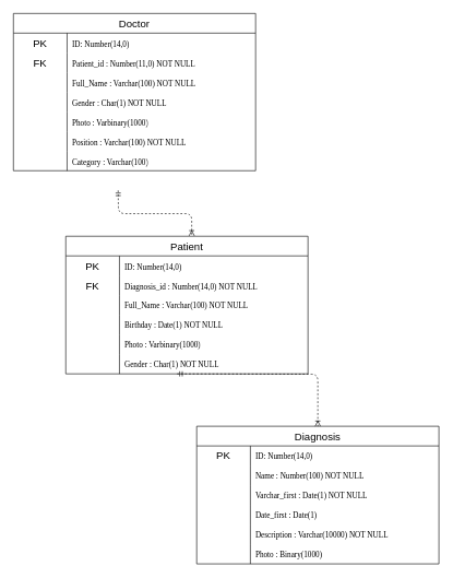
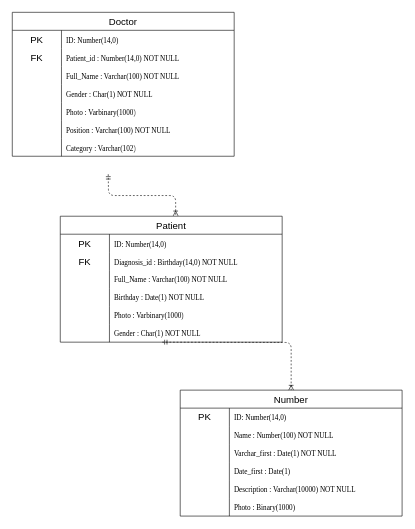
  <mxCell id="0" />
  <mxCell id="1" parent="0" />
  <mxCell id="2" value="Doctor" style="shape=table;startSize=30;container=1;collapsible=0;childLayout=tableLayout;fixedRows=1;rowLines=0;fontStyle=0;strokeColor=default;fontSize=16;" parent="1" vertex="1"><mxGeometry x="20" y="20" width="370" height="240" as="geometry" /></mxCell>
  <mxCell id="3" value="" style="shape=tableRow;horizontal=0;startSize=0;swimlaneHead=0;swimlaneBody=0;top=0;left=0;bottom=0;right=0;collapsible=0;dropTarget=0;fillColor=none;points=[[0,0.5],[1,0.5]];portConstraint=eastwest;strokeColor=inherit;fontSize=16;" parent="2" vertex="1"><mxGeometry y="30" width="370" height="30" as="geometry" /></mxCell>
  <mxCell id="4" value="PK" style="shape=partialRectangle;html=1;whiteSpace=wrap;connectable=0;fillColor=none;top=0;left=0;bottom=0;right=0;overflow=hidden;pointerEvents=1;strokeColor=inherit;fontSize=16;" parent="3" vertex="1"><mxGeometry width="82" height="30" as="geometry"><mxRectangle width="82" height="30" as="alternateBounds" /></mxGeometry></mxCell>
  <mxCell id="5" value="&lt;span style=&quot;font-family: Verdana; font-size: 12px; text-wrap: nowrap;&quot;&gt;ID: Number(14,0)&lt;/span&gt;" style="shape=partialRectangle;html=1;whiteSpace=wrap;connectable=0;fillColor=none;top=0;left=0;bottom=0;right=0;align=left;spacingLeft=6;overflow=hidden;strokeColor=inherit;fontSize=16;" parent="3" vertex="1"><mxGeometry x="82" width="288" height="30" as="geometry"><mxRectangle width="288" height="30" as="alternateBounds" /></mxGeometry></mxCell>
  <mxCell id="6" value="" style="shape=tableRow;horizontal=0;startSize=0;swimlaneHead=0;swimlaneBody=0;top=0;left=0;bottom=0;right=0;collapsible=0;dropTarget=0;fillColor=none;points=[[0,0.5],[1,0.5]];portConstraint=eastwest;strokeColor=inherit;fontSize=16;" parent="2" vertex="1"><mxGeometry y="60" width="370" height="30" as="geometry" /></mxCell>
  <mxCell id="7" value="FK" style="shape=partialRectangle;html=1;whiteSpace=wrap;connectable=0;fillColor=none;top=0;left=0;bottom=0;right=0;overflow=hidden;strokeColor=inherit;fontSize=16;" parent="6" vertex="1"><mxGeometry width="82" height="30" as="geometry"><mxRectangle width="82" height="30" as="alternateBounds" /></mxGeometry></mxCell>
- <mxCell id="8" value="&lt;span style=&quot;font-family: Verdana; font-size: 12px; text-wrap: nowrap;&quot;&gt;Patient_id : Number(11,0) NOT NULL&lt;/span&gt;" style="shape=partialRectangle;html=1;whiteSpace=wrap;connectable=0;fillColor=none;top=0;left=0;bottom=0;right=0;align=left;spacingLeft=6;overflow=hidden;strokeColor=inherit;fontSize=16;" parent="6" vertex="1"><mxGeometry x="82" width="288" height="30" as="geometry"><mxRectangle width="288" height="30" as="alternateBounds" /></mxGeometry></mxCell>
+ <mxCell id="8" value="&lt;span style=&quot;font-family: Verdana; font-size: 12px; text-wrap: nowrap;&quot;&gt;Patient_id : Number(14,0) NOT NULL&lt;/span&gt;" style="shape=partialRectangle;html=1;whiteSpace=wrap;connectable=0;fillColor=none;top=0;left=0;bottom=0;right=0;align=left;spacingLeft=6;overflow=hidden;strokeColor=inherit;fontSize=16;" parent="6" vertex="1"><mxGeometry x="82" width="288" height="30" as="geometry"><mxRectangle width="288" height="30" as="alternateBounds" /></mxGeometry></mxCell>
  <mxCell id="9" value="" style="shape=tableRow;horizontal=0;startSize=0;swimlaneHead=0;swimlaneBody=0;top=0;left=0;bottom=0;right=0;collapsible=0;dropTarget=0;fillColor=none;points=[[0,0.5],[1,0.5]];portConstraint=eastwest;strokeColor=inherit;fontSize=16;" parent="2" vertex="1"><mxGeometry y="90" width="370" height="30" as="geometry" /></mxCell>
  <mxCell id="10" value="" style="shape=partialRectangle;html=1;whiteSpace=wrap;connectable=0;fillColor=none;top=0;left=0;bottom=0;right=0;overflow=hidden;strokeColor=inherit;fontSize=16;" parent="9" vertex="1"><mxGeometry width="82" height="30" as="geometry"><mxRectangle width="82" height="30" as="alternateBounds" /></mxGeometry></mxCell>
  <mxCell id="11" value="&lt;span style=&quot;font-family: Verdana; font-size: 12px; text-wrap: nowrap;&quot;&gt;Full_Name : Varchar(100) NOT NULL&lt;/span&gt;" style="shape=partialRectangle;html=1;whiteSpace=wrap;connectable=0;fillColor=none;top=0;left=0;bottom=0;right=0;align=left;spacingLeft=6;overflow=hidden;strokeColor=inherit;fontSize=16;" parent="9" vertex="1"><mxGeometry x="82" width="288" height="30" as="geometry"><mxRectangle width="288" height="30" as="alternateBounds" /></mxGeometry></mxCell>
  <mxCell id="12" value="" style="shape=tableRow;horizontal=0;startSize=0;swimlaneHead=0;swimlaneBody=0;top=0;left=0;bottom=0;right=0;collapsible=0;dropTarget=0;fillColor=none;points=[[0,0.5],[1,0.5]];portConstraint=eastwest;strokeColor=inherit;fontSize=16;" parent="2" vertex="1"><mxGeometry y="120" width="370" height="30" as="geometry" /></mxCell>
  <mxCell id="13" value="" style="shape=partialRectangle;html=1;whiteSpace=wrap;connectable=0;fillColor=none;top=0;left=0;bottom=0;right=0;overflow=hidden;strokeColor=inherit;fontSize=16;" parent="12" vertex="1"><mxGeometry width="82" height="30" as="geometry"><mxRectangle width="82" height="30" as="alternateBounds" /></mxGeometry></mxCell>
  <mxCell id="14" value="&lt;span style=&quot;font-family: Verdana; font-size: 12px; text-wrap: nowrap;&quot;&gt;Gender : Char(1) NOT NULL&lt;/span&gt;" style="shape=partialRectangle;html=1;whiteSpace=wrap;connectable=0;fillColor=none;top=0;left=0;bottom=0;right=0;align=left;spacingLeft=6;overflow=hidden;strokeColor=inherit;fontSize=16;" parent="12" vertex="1"><mxGeometry x="82" width="288" height="30" as="geometry"><mxRectangle width="288" height="30" as="alternateBounds" /></mxGeometry></mxCell>
  <mxCell id="15" value="" style="shape=tableRow;horizontal=0;startSize=0;swimlaneHead=0;swimlaneBody=0;top=0;left=0;bottom=0;right=0;collapsible=0;dropTarget=0;fillColor=none;points=[[0,0.5],[1,0.5]];portConstraint=eastwest;strokeColor=inherit;fontSize=16;" parent="2" vertex="1"><mxGeometry y="150" width="370" height="30" as="geometry" /></mxCell>
  <mxCell id="16" value="" style="shape=partialRectangle;html=1;whiteSpace=wrap;connectable=0;fillColor=none;top=0;left=0;bottom=0;right=0;overflow=hidden;strokeColor=inherit;fontSize=16;" parent="15" vertex="1"><mxGeometry width="82" height="30" as="geometry"><mxRectangle width="82" height="30" as="alternateBounds" /></mxGeometry></mxCell>
  <mxCell id="17" value="&lt;span style=&quot;font-family: Verdana; font-size: 12px; text-wrap: nowrap;&quot;&gt;Photo : Varbinary(1000)&lt;/span&gt;" style="shape=partialRectangle;html=1;whiteSpace=wrap;connectable=0;fillColor=none;top=0;left=0;bottom=0;right=0;align=left;spacingLeft=6;overflow=hidden;strokeColor=inherit;fontSize=16;" parent="15" vertex="1"><mxGeometry x="82" width="288" height="30" as="geometry"><mxRectangle width="288" height="30" as="alternateBounds" /></mxGeometry></mxCell>
  <mxCell id="18" value="" style="shape=tableRow;horizontal=0;startSize=0;swimlaneHead=0;swimlaneBody=0;top=0;left=0;bottom=0;right=0;collapsible=0;dropTarget=0;fillColor=none;points=[[0,0.5],[1,0.5]];portConstraint=eastwest;strokeColor=inherit;fontSize=16;" parent="2" vertex="1"><mxGeometry y="180" width="370" height="30" as="geometry" /></mxCell>
  <mxCell id="19" value="" style="shape=partialRectangle;html=1;whiteSpace=wrap;connectable=0;fillColor=none;top=0;left=0;bottom=0;right=0;overflow=hidden;strokeColor=inherit;fontSize=16;" parent="18" vertex="1"><mxGeometry width="82" height="30" as="geometry"><mxRectangle width="82" height="30" as="alternateBounds" /></mxGeometry></mxCell>
  <mxCell id="20" value="&lt;span style=&quot;font-family: Verdana; font-size: 12px; text-wrap: nowrap;&quot;&gt;Position : Varchar(100) NOT NULL&lt;/span&gt;" style="shape=partialRectangle;html=1;whiteSpace=wrap;connectable=0;fillColor=none;top=0;left=0;bottom=0;right=0;align=left;spacingLeft=6;overflow=hidden;strokeColor=inherit;fontSize=16;" parent="18" vertex="1"><mxGeometry x="82" width="288" height="30" as="geometry"><mxRectangle width="288" height="30" as="alternateBounds" /></mxGeometry></mxCell>
  <mxCell id="21" value="" style="shape=tableRow;horizontal=0;startSize=0;swimlaneHead=0;swimlaneBody=0;top=0;left=0;bottom=0;right=0;collapsible=0;dropTarget=0;fillColor=none;points=[[0,0.5],[1,0.5]];portConstraint=eastwest;strokeColor=inherit;fontSize=16;" vertex="1" parent="2"><mxGeometry y="210" width="370" height="30" as="geometry" /></mxCell>
  <mxCell id="22" value="" style="shape=partialRectangle;html=1;whiteSpace=wrap;connectable=0;fillColor=none;top=0;left=0;bottom=0;right=0;overflow=hidden;strokeColor=inherit;fontSize=16;" vertex="1" parent="21"><mxGeometry width="82" height="30" as="geometry"><mxRectangle width="82" height="30" as="alternateBounds" /></mxGeometry></mxCell>
- <mxCell id="23" value="&lt;span style=&quot;font-family: Verdana; font-size: 12px; text-wrap: nowrap;&quot;&gt;Category : Varchar(100)&lt;/span&gt;" style="shape=partialRectangle;html=1;whiteSpace=wrap;connectable=0;fillColor=none;top=0;left=0;bottom=0;right=0;align=left;spacingLeft=6;overflow=hidden;strokeColor=inherit;fontSize=16;" vertex="1" parent="21"><mxGeometry x="82" width="288" height="30" as="geometry"><mxRectangle width="288" height="30" as="alternateBounds" /></mxGeometry></mxCell>
+ <mxCell id="23" value="&lt;span style=&quot;font-family: Verdana; font-size: 12px; text-wrap: nowrap;&quot;&gt;Category : Varchar(102)&lt;/span&gt;" style="shape=partialRectangle;html=1;whiteSpace=wrap;connectable=0;fillColor=none;top=0;left=0;bottom=0;right=0;align=left;spacingLeft=6;overflow=hidden;strokeColor=inherit;fontSize=16;" vertex="1" parent="21"><mxGeometry x="82" width="288" height="30" as="geometry"><mxRectangle width="288" height="30" as="alternateBounds" /></mxGeometry></mxCell>
  <mxCell id="24" value="Patient" style="shape=table;startSize=30;container=1;collapsible=0;childLayout=tableLayout;fixedRows=1;rowLines=0;fontStyle=0;strokeColor=default;fontSize=16;" parent="1" vertex="1"><mxGeometry x="100" y="360" width="370" height="210" as="geometry" /></mxCell>
  <mxCell id="25" value="" style="shape=tableRow;horizontal=0;startSize=0;swimlaneHead=0;swimlaneBody=0;top=0;left=0;bottom=0;right=0;collapsible=0;dropTarget=0;fillColor=none;points=[[0,0.5],[1,0.5]];portConstraint=eastwest;strokeColor=inherit;fontSize=16;" parent="24" vertex="1"><mxGeometry y="30" width="370" height="30" as="geometry" /></mxCell>
  <mxCell id="26" value="PK" style="shape=partialRectangle;html=1;whiteSpace=wrap;connectable=0;fillColor=none;top=0;left=0;bottom=0;right=0;overflow=hidden;pointerEvents=1;strokeColor=inherit;fontSize=16;" parent="25" vertex="1"><mxGeometry width="82" height="30" as="geometry"><mxRectangle width="82" height="30" as="alternateBounds" /></mxGeometry></mxCell>
  <mxCell id="27" value="&lt;span style=&quot;font-family: Verdana; font-size: 12px; text-wrap: nowrap;&quot;&gt;ID: Number(14,0)&lt;/span&gt;" style="shape=partialRectangle;html=1;whiteSpace=wrap;connectable=0;fillColor=none;top=0;left=0;bottom=0;right=0;align=left;spacingLeft=6;overflow=hidden;strokeColor=inherit;fontSize=16;" parent="25" vertex="1"><mxGeometry x="82" width="288" height="30" as="geometry"><mxRectangle width="288" height="30" as="alternateBounds" /></mxGeometry></mxCell>
  <mxCell id="28" value="" style="shape=tableRow;horizontal=0;startSize=0;swimlaneHead=0;swimlaneBody=0;top=0;left=0;bottom=0;right=0;collapsible=0;dropTarget=0;fillColor=none;points=[[0,0.5],[1,0.5]];portConstraint=eastwest;strokeColor=inherit;fontSize=16;" parent="24" vertex="1"><mxGeometry y="60" width="370" height="30" as="geometry" /></mxCell>
  <mxCell id="29" value="FK" style="shape=partialRectangle;html=1;whiteSpace=wrap;connectable=0;fillColor=none;top=0;left=0;bottom=0;right=0;overflow=hidden;strokeColor=inherit;fontSize=16;" parent="28" vertex="1"><mxGeometry width="82" height="30" as="geometry"><mxRectangle width="82" height="30" as="alternateBounds" /></mxGeometry></mxCell>
- <mxCell id="30" value="&lt;span style=&quot;font-family: Verdana; font-size: 12px; text-wrap: nowrap;&quot;&gt;Diagnosis_id : Number(14,0) NOT NULL&lt;/span&gt;" style="shape=partialRectangle;html=1;whiteSpace=wrap;connectable=0;fillColor=none;top=0;left=0;bottom=0;right=0;align=left;spacingLeft=6;overflow=hidden;strokeColor=inherit;fontSize=16;" parent="28" vertex="1"><mxGeometry x="82" width="288" height="30" as="geometry"><mxRectangle width="288" height="30" as="alternateBounds" /></mxGeometry></mxCell>
+ <mxCell id="30" value="&lt;span style=&quot;font-family: Verdana; font-size: 12px; text-wrap: nowrap;&quot;&gt;Diagnosis_id : Birthday(14,0) NOT NULL&lt;/span&gt;" style="shape=partialRectangle;html=1;whiteSpace=wrap;connectable=0;fillColor=none;top=0;left=0;bottom=0;right=0;align=left;spacingLeft=6;overflow=hidden;strokeColor=inherit;fontSize=16;" parent="28" vertex="1"><mxGeometry x="82" width="288" height="30" as="geometry"><mxRectangle width="288" height="30" as="alternateBounds" /></mxGeometry></mxCell>
  <mxCell id="31" value="" style="shape=tableRow;horizontal=0;startSize=0;swimlaneHead=0;swimlaneBody=0;top=0;left=0;bottom=0;right=0;collapsible=0;dropTarget=0;fillColor=none;points=[[0,0.5],[1,0.5]];portConstraint=eastwest;strokeColor=inherit;fontSize=16;" parent="24" vertex="1"><mxGeometry y="90" width="370" height="30" as="geometry" /></mxCell>
  <mxCell id="32" value="" style="shape=partialRectangle;html=1;whiteSpace=wrap;connectable=0;fillColor=none;top=0;left=0;bottom=0;right=0;overflow=hidden;strokeColor=inherit;fontSize=16;" parent="31" vertex="1"><mxGeometry width="82" height="30" as="geometry"><mxRectangle width="82" height="30" as="alternateBounds" /></mxGeometry></mxCell>
  <mxCell id="33" value="&lt;span style=&quot;font-family: Verdana; font-size: 12px; text-wrap: nowrap;&quot;&gt;Full_Name : Varchar(100) NOT NULL&lt;/span&gt;" style="shape=partialRectangle;html=1;whiteSpace=wrap;connectable=0;fillColor=none;top=0;left=0;bottom=0;right=0;align=left;spacingLeft=6;overflow=hidden;strokeColor=inherit;fontSize=16;" parent="31" vertex="1"><mxGeometry x="82" width="288" height="30" as="geometry"><mxRectangle width="288" height="30" as="alternateBounds" /></mxGeometry></mxCell>
  <mxCell id="34" value="" style="shape=tableRow;horizontal=0;startSize=0;swimlaneHead=0;swimlaneBody=0;top=0;left=0;bottom=0;right=0;collapsible=0;dropTarget=0;fillColor=none;points=[[0,0.5],[1,0.5]];portConstraint=eastwest;strokeColor=inherit;fontSize=16;" parent="24" vertex="1"><mxGeometry y="120" width="370" height="30" as="geometry" /></mxCell>
  <mxCell id="35" value="" style="shape=partialRectangle;html=1;whiteSpace=wrap;connectable=0;fillColor=none;top=0;left=0;bottom=0;right=0;overflow=hidden;strokeColor=inherit;fontSize=16;" parent="34" vertex="1"><mxGeometry width="82" height="30" as="geometry"><mxRectangle width="82" height="30" as="alternateBounds" /></mxGeometry></mxCell>
  <mxCell id="36" value="&lt;span style=&quot;font-family: Verdana; font-size: 12px; text-wrap: nowrap;&quot;&gt;Birthday : Date(1) NOT NULL&lt;/span&gt;" style="shape=partialRectangle;html=1;whiteSpace=wrap;connectable=0;fillColor=none;top=0;left=0;bottom=0;right=0;align=left;spacingLeft=6;overflow=hidden;strokeColor=inherit;fontSize=16;" parent="34" vertex="1"><mxGeometry x="82" width="288" height="30" as="geometry"><mxRectangle width="288" height="30" as="alternateBounds" /></mxGeometry></mxCell>
  <mxCell id="37" value="" style="shape=tableRow;horizontal=0;startSize=0;swimlaneHead=0;swimlaneBody=0;top=0;left=0;bottom=0;right=0;collapsible=0;dropTarget=0;fillColor=none;points=[[0,0.5],[1,0.5]];portConstraint=eastwest;strokeColor=inherit;fontSize=16;" parent="24" vertex="1"><mxGeometry y="150" width="370" height="30" as="geometry" /></mxCell>
  <mxCell id="38" value="" style="shape=partialRectangle;html=1;whiteSpace=wrap;connectable=0;fillColor=none;top=0;left=0;bottom=0;right=0;overflow=hidden;strokeColor=inherit;fontSize=16;" parent="37" vertex="1"><mxGeometry width="82" height="30" as="geometry"><mxRectangle width="82" height="30" as="alternateBounds" /></mxGeometry></mxCell>
  <mxCell id="39" value="&lt;span style=&quot;font-family: Verdana; font-size: 12px; text-wrap: nowrap;&quot;&gt;Photo : Varbinary(1000)&lt;/span&gt;" style="shape=partialRectangle;html=1;whiteSpace=wrap;connectable=0;fillColor=none;top=0;left=0;bottom=0;right=0;align=left;spacingLeft=6;overflow=hidden;strokeColor=inherit;fontSize=16;" parent="37" vertex="1"><mxGeometry x="82" width="288" height="30" as="geometry"><mxRectangle width="288" height="30" as="alternateBounds" /></mxGeometry></mxCell>
  <mxCell id="40" value="" style="shape=tableRow;horizontal=0;startSize=0;swimlaneHead=0;swimlaneBody=0;top=0;left=0;bottom=0;right=0;collapsible=0;dropTarget=0;fillColor=none;points=[[0,0.5],[1,0.5]];portConstraint=eastwest;strokeColor=inherit;fontSize=16;" parent="24" vertex="1"><mxGeometry y="180" width="370" height="30" as="geometry" /></mxCell>
  <mxCell id="41" value="" style="shape=partialRectangle;html=1;whiteSpace=wrap;connectable=0;fillColor=none;top=0;left=0;bottom=0;right=0;overflow=hidden;strokeColor=inherit;fontSize=16;" parent="40" vertex="1"><mxGeometry width="82" height="30" as="geometry"><mxRectangle width="82" height="30" as="alternateBounds" /></mxGeometry></mxCell>
  <mxCell id="42" value="&lt;span style=&quot;font-family: Verdana; font-size: 12px; text-wrap: nowrap;&quot;&gt;Gender : Char(1) NOT NULL&lt;/span&gt;" style="shape=partialRectangle;html=1;whiteSpace=wrap;connectable=0;fillColor=none;top=0;left=0;bottom=0;right=0;align=left;spacingLeft=6;overflow=hidden;strokeColor=inherit;fontSize=16;" parent="40" vertex="1"><mxGeometry x="82" width="288" height="30" as="geometry"><mxRectangle width="288" height="30" as="alternateBounds" /></mxGeometry></mxCell>
- <mxCell id="43" value="Diagnosis" style="shape=table;startSize=30;container=1;collapsible=0;childLayout=tableLayout;fixedRows=1;rowLines=0;fontStyle=0;strokeColor=default;fontSize=16;" parent="1" vertex="1"><mxGeometry x="300" y="650" width="370" height="210" as="geometry" /></mxCell>
+ <mxCell id="43" value="Number" style="shape=table;startSize=30;container=1;collapsible=0;childLayout=tableLayout;fixedRows=1;rowLines=0;fontStyle=0;strokeColor=default;fontSize=16;" parent="1" vertex="1"><mxGeometry x="300" y="650" width="370" height="210" as="geometry" /></mxCell>
  <mxCell id="44" value="" style="shape=tableRow;horizontal=0;startSize=0;swimlaneHead=0;swimlaneBody=0;top=0;left=0;bottom=0;right=0;collapsible=0;dropTarget=0;fillColor=none;points=[[0,0.5],[1,0.5]];portConstraint=eastwest;strokeColor=inherit;fontSize=16;" parent="43" vertex="1"><mxGeometry y="30" width="370" height="30" as="geometry" /></mxCell>
  <mxCell id="45" value="PK" style="shape=partialRectangle;html=1;whiteSpace=wrap;connectable=0;fillColor=none;top=0;left=0;bottom=0;right=0;overflow=hidden;pointerEvents=1;strokeColor=inherit;fontSize=16;" parent="44" vertex="1"><mxGeometry width="82" height="30" as="geometry"><mxRectangle width="82" height="30" as="alternateBounds" /></mxGeometry></mxCell>
  <mxCell id="46" value="&lt;span style=&quot;font-family: Verdana; font-size: 12px; text-wrap: nowrap;&quot;&gt;ID: Number(14,0)&lt;/span&gt;" style="shape=partialRectangle;html=1;whiteSpace=wrap;connectable=0;fillColor=none;top=0;left=0;bottom=0;right=0;align=left;spacingLeft=6;overflow=hidden;strokeColor=inherit;fontSize=16;" parent="44" vertex="1"><mxGeometry x="82" width="288" height="30" as="geometry"><mxRectangle width="288" height="30" as="alternateBounds" /></mxGeometry></mxCell>
  <mxCell id="47" value="" style="shape=tableRow;horizontal=0;startSize=0;swimlaneHead=0;swimlaneBody=0;top=0;left=0;bottom=0;right=0;collapsible=0;dropTarget=0;fillColor=none;points=[[0,0.5],[1,0.5]];portConstraint=eastwest;strokeColor=inherit;fontSize=16;" parent="43" vertex="1"><mxGeometry y="60" width="370" height="30" as="geometry" /></mxCell>
  <mxCell id="48" value="" style="shape=partialRectangle;html=1;whiteSpace=wrap;connectable=0;fillColor=none;top=0;left=0;bottom=0;right=0;overflow=hidden;strokeColor=inherit;fontSize=16;" parent="47" vertex="1"><mxGeometry width="82" height="30" as="geometry"><mxRectangle width="82" height="30" as="alternateBounds" /></mxGeometry></mxCell>
  <mxCell id="49" value="&lt;span style=&quot;font-family: Verdana; font-size: 12px; text-wrap: nowrap;&quot;&gt;Name : Number(100) NOT NULL&lt;/span&gt;" style="shape=partialRectangle;html=1;whiteSpace=wrap;connectable=0;fillColor=none;top=0;left=0;bottom=0;right=0;align=left;spacingLeft=6;overflow=hidden;strokeColor=inherit;fontSize=16;" parent="47" vertex="1"><mxGeometry x="82" width="288" height="30" as="geometry"><mxRectangle width="288" height="30" as="alternateBounds" /></mxGeometry></mxCell>
  <mxCell id="50" value="" style="shape=tableRow;horizontal=0;startSize=0;swimlaneHead=0;swimlaneBody=0;top=0;left=0;bottom=0;right=0;collapsible=0;dropTarget=0;fillColor=none;points=[[0,0.5],[1,0.5]];portConstraint=eastwest;strokeColor=inherit;fontSize=16;" parent="43" vertex="1"><mxGeometry y="90" width="370" height="30" as="geometry" /></mxCell>
  <mxCell id="51" value="" style="shape=partialRectangle;html=1;whiteSpace=wrap;connectable=0;fillColor=none;top=0;left=0;bottom=0;right=0;overflow=hidden;strokeColor=inherit;fontSize=16;" parent="50" vertex="1"><mxGeometry width="82" height="30" as="geometry"><mxRectangle width="82" height="30" as="alternateBounds" /></mxGeometry></mxCell>
  <mxCell id="52" value="&lt;span style=&quot;font-family: Verdana; font-size: 12px; text-wrap: nowrap;&quot;&gt;Varchar_first : Date(1) NOT NULL&lt;/span&gt;" style="shape=partialRectangle;html=1;whiteSpace=wrap;connectable=0;fillColor=none;top=0;left=0;bottom=0;right=0;align=left;spacingLeft=6;overflow=hidden;strokeColor=inherit;fontSize=16;" parent="50" vertex="1"><mxGeometry x="82" width="288" height="30" as="geometry"><mxRectangle width="288" height="30" as="alternateBounds" /></mxGeometry></mxCell>
  <mxCell id="53" value="" style="shape=tableRow;horizontal=0;startSize=0;swimlaneHead=0;swimlaneBody=0;top=0;left=0;bottom=0;right=0;collapsible=0;dropTarget=0;fillColor=none;points=[[0,0.5],[1,0.5]];portConstraint=eastwest;strokeColor=inherit;fontSize=16;" parent="43" vertex="1"><mxGeometry y="120" width="370" height="30" as="geometry" /></mxCell>
  <mxCell id="54" value="" style="shape=partialRectangle;html=1;whiteSpace=wrap;connectable=0;fillColor=none;top=0;left=0;bottom=0;right=0;overflow=hidden;strokeColor=inherit;fontSize=16;" parent="53" vertex="1"><mxGeometry width="82" height="30" as="geometry"><mxRectangle width="82" height="30" as="alternateBounds" /></mxGeometry></mxCell>
  <mxCell id="55" value="&lt;span style=&quot;font-family: Verdana; font-size: 12px; text-wrap: nowrap;&quot;&gt;Date_first : Date(1)&lt;/span&gt;" style="shape=partialRectangle;html=1;whiteSpace=wrap;connectable=0;fillColor=none;top=0;left=0;bottom=0;right=0;align=left;spacingLeft=6;overflow=hidden;strokeColor=inherit;fontSize=16;" parent="53" vertex="1"><mxGeometry x="82" width="288" height="30" as="geometry"><mxRectangle width="288" height="30" as="alternateBounds" /></mxGeometry></mxCell>
  <mxCell id="56" value="" style="shape=tableRow;horizontal=0;startSize=0;swimlaneHead=0;swimlaneBody=0;top=0;left=0;bottom=0;right=0;collapsible=0;dropTarget=0;fillColor=none;points=[[0,0.5],[1,0.5]];portConstraint=eastwest;strokeColor=inherit;fontSize=16;" parent="43" vertex="1"><mxGeometry y="150" width="370" height="30" as="geometry" /></mxCell>
  <mxCell id="57" value="" style="shape=partialRectangle;html=1;whiteSpace=wrap;connectable=0;fillColor=none;top=0;left=0;bottom=0;right=0;overflow=hidden;strokeColor=inherit;fontSize=16;" parent="56" vertex="1"><mxGeometry width="82" height="30" as="geometry"><mxRectangle width="82" height="30" as="alternateBounds" /></mxGeometry></mxCell>
  <mxCell id="58" value="&lt;span style=&quot;font-family: Verdana; font-size: 12px; text-wrap: nowrap;&quot;&gt;Description : Varchar(10000) NOT NULL&lt;/span&gt;" style="shape=partialRectangle;html=1;whiteSpace=wrap;connectable=0;fillColor=none;top=0;left=0;bottom=0;right=0;align=left;spacingLeft=6;overflow=hidden;strokeColor=inherit;fontSize=16;" parent="56" vertex="1"><mxGeometry x="82" width="288" height="30" as="geometry"><mxRectangle width="288" height="30" as="alternateBounds" /></mxGeometry></mxCell>
  <mxCell id="59" value="" style="shape=tableRow;horizontal=0;startSize=0;swimlaneHead=0;swimlaneBody=0;top=0;left=0;bottom=0;right=0;collapsible=0;dropTarget=0;fillColor=none;points=[[0,0.5],[1,0.5]];portConstraint=eastwest;strokeColor=inherit;fontSize=16;" parent="43" vertex="1"><mxGeometry y="180" width="370" height="30" as="geometry" /></mxCell>
  <mxCell id="60" value="" style="shape=partialRectangle;html=1;whiteSpace=wrap;connectable=0;fillColor=none;top=0;left=0;bottom=0;right=0;overflow=hidden;strokeColor=inherit;fontSize=16;" parent="59" vertex="1"><mxGeometry width="82" height="30" as="geometry"><mxRectangle width="82" height="30" as="alternateBounds" /></mxGeometry></mxCell>
  <mxCell id="61" value="&lt;span style=&quot;font-family: Verdana; font-size: 12px; text-wrap: nowrap;&quot;&gt;Photo : Binary(1000)&lt;/span&gt;" style="shape=partialRectangle;html=1;whiteSpace=wrap;connectable=0;fillColor=none;top=0;left=0;bottom=0;right=0;align=left;spacingLeft=6;overflow=hidden;strokeColor=inherit;fontSize=16;" parent="59" vertex="1"><mxGeometry x="82" width="288" height="30" as="geometry"><mxRectangle width="288" height="30" as="alternateBounds" /></mxGeometry></mxCell>
  <mxCell id="62" style="edgeStyle=orthogonalEdgeStyle;html=1;entryX=0.52;entryY=-0.003;dashed=1;labelBackgroundColor=none;startArrow=ERmandOne;endArrow=ERoneToMany;fontFamily=Verdana;fontSize=12;align=left;exitX=0.483;exitY=0.975;exitDx=0;exitDy=0;exitPerimeter=0;entryDx=0;entryDy=0;entryPerimeter=0;" parent="1" target="24" edge="1"><mxGeometry relative="1" as="geometry"><mxPoint x="180" y="290" as="sourcePoint" /><mxPoint x="435" y="428" as="targetPoint" /></mxGeometry></mxCell>
  <mxCell id="63" style="edgeStyle=orthogonalEdgeStyle;html=1;dashed=1;labelBackgroundColor=none;startArrow=ERmandOne;endArrow=ERoneToMany;fontFamily=Verdana;fontSize=12;align=left;exitX=0.483;exitY=0.975;exitDx=0;exitDy=0;exitPerimeter=0;" parent="1" target="43" edge="1"><mxGeometry relative="1" as="geometry"><mxPoint x="270" y="570" as="sourcePoint" /><mxPoint x="525" y="708" as="targetPoint" /></mxGeometry></mxCell>
